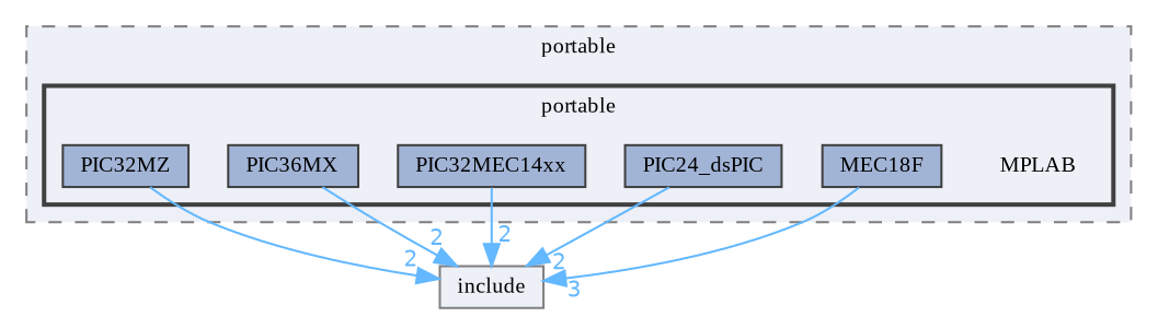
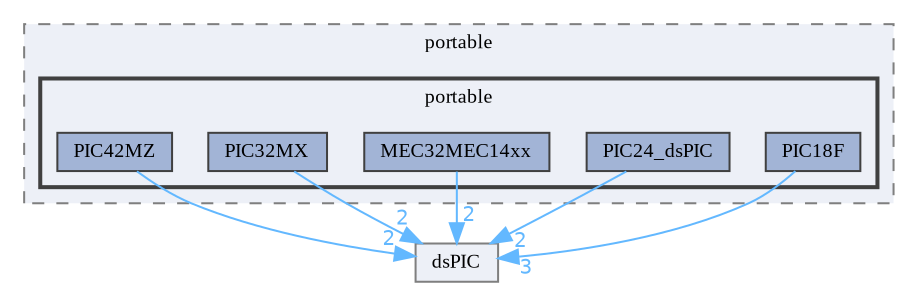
  digraph {
    compound=true
    fontname="Liberation Serif"
    node [fontname="Liberation Serif" fontsize=10 shape=box color=grey25 fillcolor="#a2b4d6" style=filled]
    edge [color=steelblue1 fontcolor=steelblue1 fontname="Liberation Serif" fontsize=10 headlabel=2 labeldistance=1.5 labelfontname=Helvetica labelfontsize=10]
-   n1 [height=0.2 label=MPLAB shape=plaintext width=0.4 color="" fillcolor="" style=""]
-   n2 [height=0.2 label=MEC18F width=0.4]
+   n2 [height=0.2 label=PIC18F width=0.4]
    n3 [height=0.2 label=PIC24_dsPIC width=0.4]
-   n4 [height=0.2 label=PIC32MEC14xx width=0.4]
-   n5 [height=0.2 label=PIC36MX width=0.4]
-   n6 [height=0.2 label=PIC32MZ width=0.4]
-   n7 [color=grey50 fillcolor="#edf0f7" height=0.2 label=include width=0.4]
+   n4 [height=0.2 label=MEC32MEC14xx width=0.4]
+   n5 [height=0.2 label=PIC32MX width=0.4]
+   n6 [height=0.2 label=PIC42MZ width=0.4]
+   n7 [color=grey50 fillcolor="#edf0f7" height=0.2 label=dsPIC width=0.4]
    subgraph cluster_1 {
      bgcolor="#edf0f7"
      fontsize=10
      label=portable
      pencolor=grey50
      style="filled,dashed"
      subgraph cluster_2 {
        bgcolor="#edf0f7"
        fontsize=10
        pencolor=grey25
        style="filled,bold"
-       n1
        n2
        n3
        n4
        n5
        n6
      }
    }
    n2 -> n7 [headlabel=3]
    n3 -> n7
    n4 -> n7
    n5 -> n7
    n6 -> n7
  }
